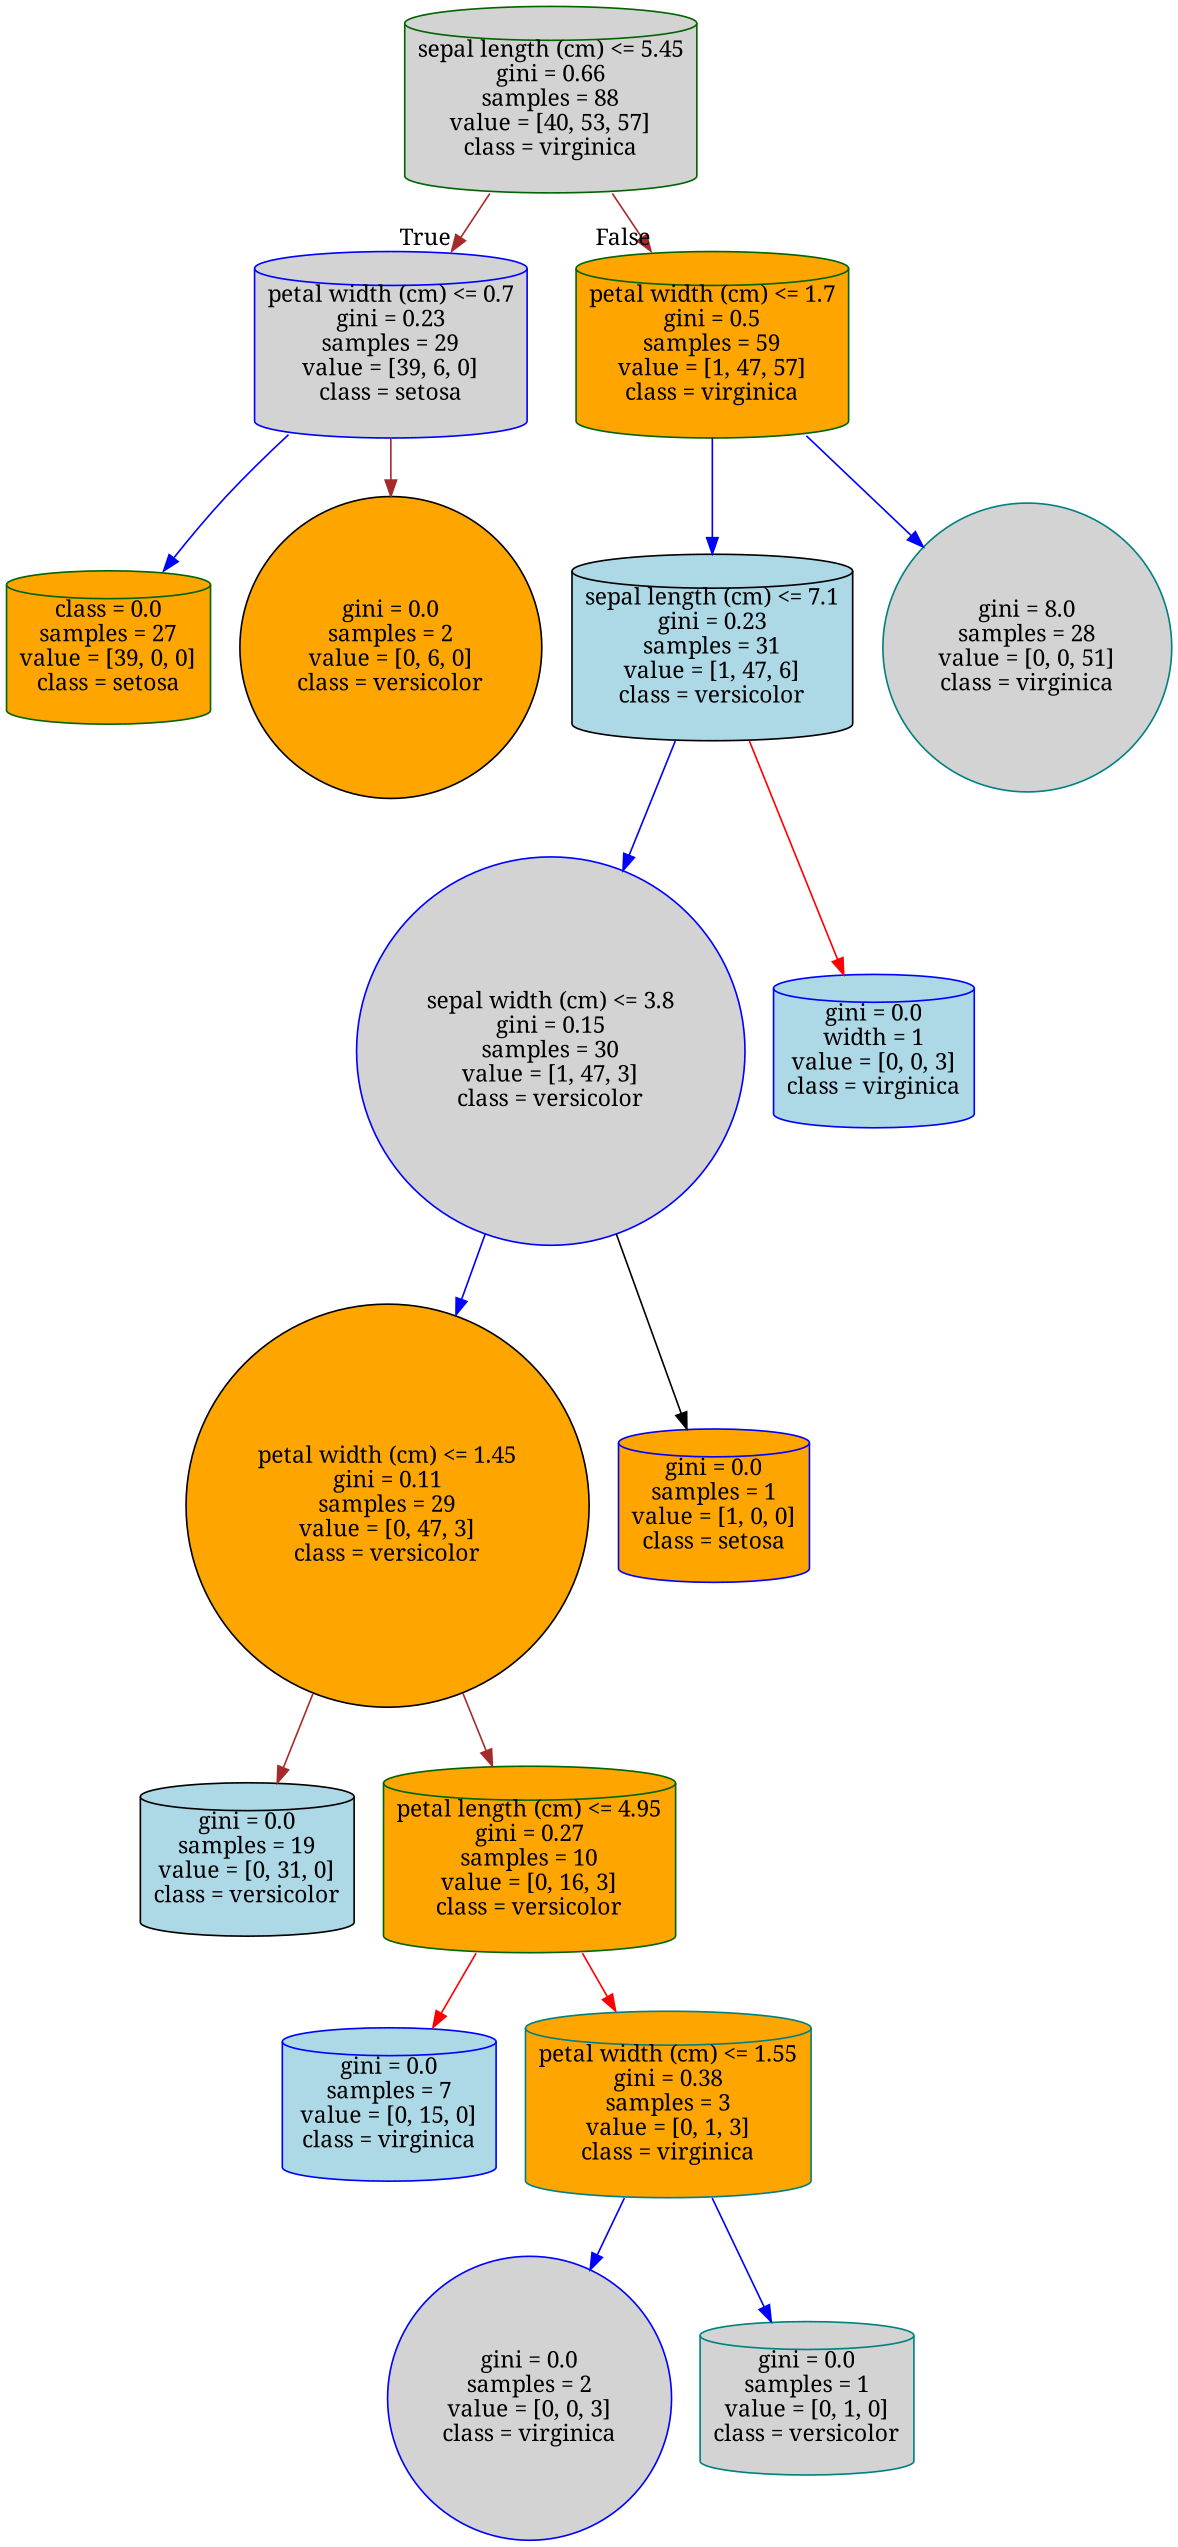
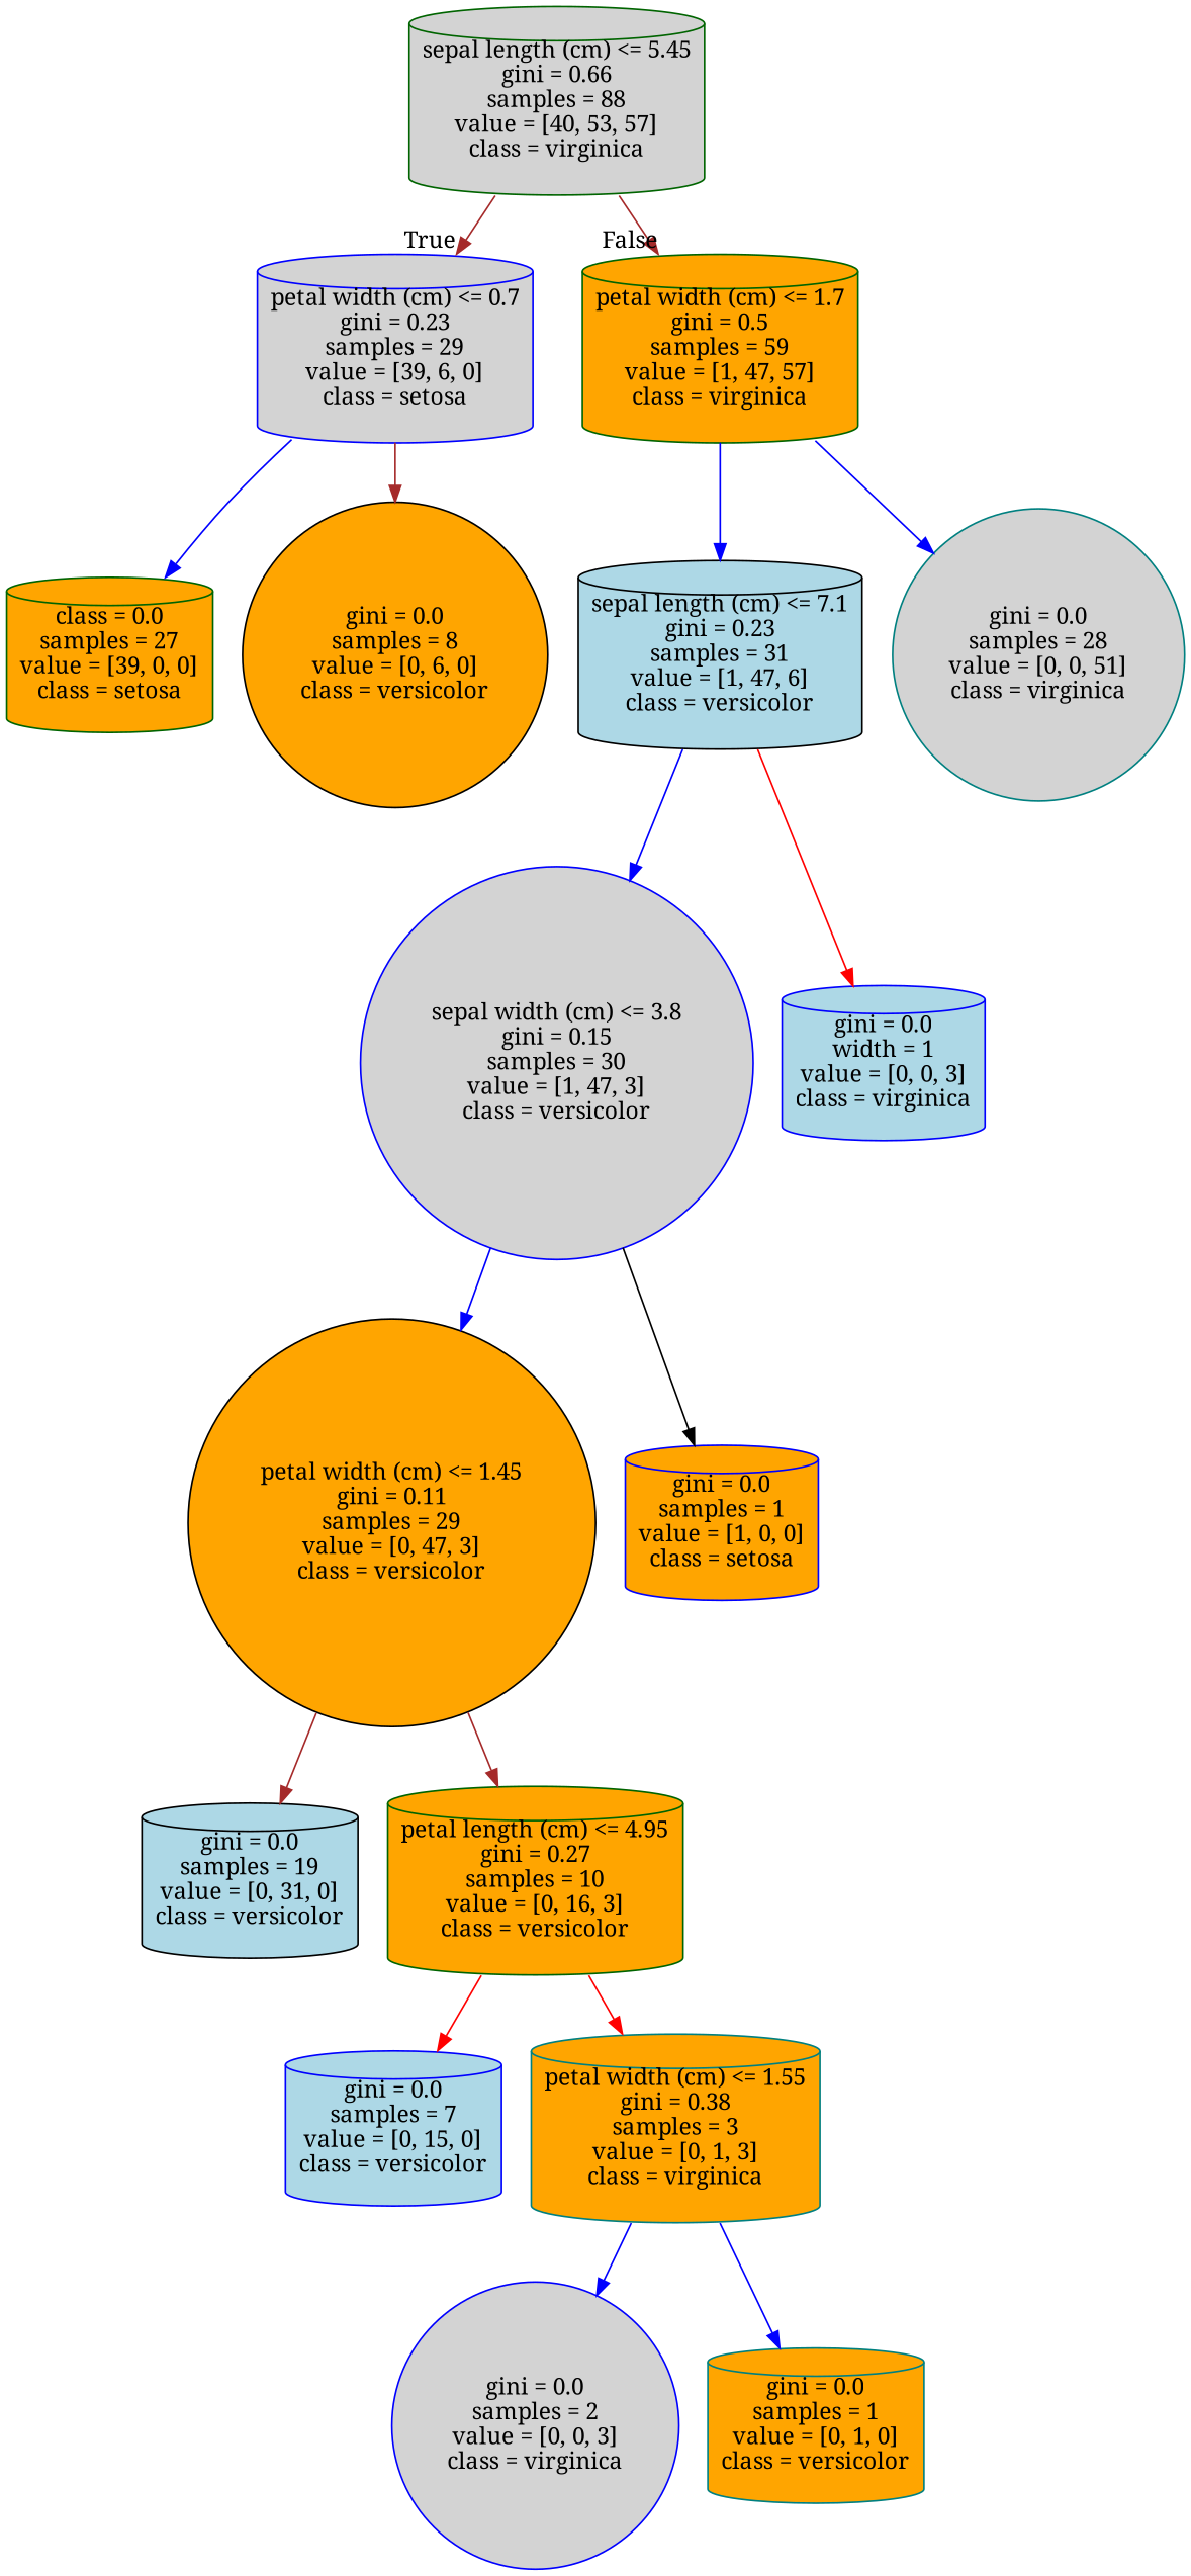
  digraph {
    fontname="Noto Serif"
    node [color=blue fillcolor=orange fontname="Noto Serif" shape=cylinder style="filled, rounded"]
    edge [color=blue fontname="Noto Serif"]
    n1 [color=darkgreen fillcolor=lightgrey label="sepal length (cm) <= 5.45\ngini = 0.66\nsamples = 88\nvalue = [40, 53, 57]\nclass = virginica"]
    n2 [fillcolor=lightgrey label="petal width (cm) <= 0.7\ngini = 0.23\nsamples = 29\nvalue = [39, 6, 0]\nclass = setosa"]
    n3 [color=darkgreen label="petal width (cm) <= 1.7\ngini = 0.5\nsamples = 59\nvalue = [1, 47, 57]\nclass = virginica"]
    n4 [color=darkgreen label="class = 0.0\nsamples = 27\nvalue = [39, 0, 0]\nclass = setosa"]
-   n5 [color=black label="gini = 0.0\nsamples = 2\nvalue = [0, 6, 0]\nclass = versicolor" shape=circle]
+   n5 [color=black label="gini = 0.0\nsamples = 8\nvalue = [0, 6, 0]\nclass = versicolor" shape=circle]
    n6 [color=black fillcolor=lightblue label="sepal length (cm) <= 7.1\ngini = 0.23\nsamples = 31\nvalue = [1, 47, 6]\nclass = versicolor"]
-   n7 [color=teal fillcolor=lightgrey label="gini = 8.0\nsamples = 28\nvalue = [0, 0, 51]\nclass = virginica" shape=circle]
+   n7 [color=teal fillcolor=lightgrey label="gini = 0.0\nsamples = 28\nvalue = [0, 0, 51]\nclass = virginica" shape=circle]
    n8 [fillcolor=lightgrey label="sepal width (cm) <= 3.8\ngini = 0.15\nsamples = 30\nvalue = [1, 47, 3]\nclass = versicolor" shape=circle]
    n9 [fillcolor=lightblue label="gini = 0.0\nwidth = 1\nvalue = [0, 0, 3]\nclass = virginica"]
    n10 [color=black label="petal width (cm) <= 1.45\ngini = 0.11\nsamples = 29\nvalue = [0, 47, 3]\nclass = versicolor" shape=circle]
    n11 [label="gini = 0.0\nsamples = 1\nvalue = [1, 0, 0]\nclass = setosa"]
    n12 [color=black fillcolor=lightblue label="gini = 0.0\nsamples = 19\nvalue = [0, 31, 0]\nclass = versicolor"]
    n13 [color=darkgreen label="petal length (cm) <= 4.95\ngini = 0.27\nsamples = 10\nvalue = [0, 16, 3]\nclass = versicolor"]
-   n14 [fillcolor=lightblue label="gini = 0.0\nsamples = 7\nvalue = [0, 15, 0]\nclass = virginica"]
+   n14 [fillcolor=lightblue label="gini = 0.0\nsamples = 7\nvalue = [0, 15, 0]\nclass = versicolor"]
    n15 [color=teal label="petal width (cm) <= 1.55\ngini = 0.38\nsamples = 3\nvalue = [0, 1, 3]\nclass = virginica"]
    n16 [fillcolor=lightgrey label="gini = 0.0\nsamples = 2\nvalue = [0, 0, 3]\nclass = virginica" shape=circle]
-   n17 [color=teal fillcolor=lightgrey label="gini = 0.0\nsamples = 1\nvalue = [0, 1, 0]\nclass = versicolor"]
+   n17 [color=teal label="gini = 0.0\nsamples = 1\nvalue = [0, 1, 0]\nclass = versicolor"]
    n1 -> n2 [color=brown headlabel=True labelangle=45 labeldistance=2.5]
    n1 -> n3 [color=brown headlabel=False labelangle=-45 labeldistance=2.5]
    n2 -> n4
    n2 -> n5 [color=brown]
    n3 -> n6
    n3 -> n7
    n6 -> n8
    n6 -> n9 [color=red]
    n8 -> n10
    n8 -> n11 [color=black]
    n10 -> n12 [color=brown]
    n10 -> n13 [color=brown]
    n13 -> n14 [color=red]
    n13 -> n15 [color=red]
    n15 -> n16
    n15 -> n17
  }
